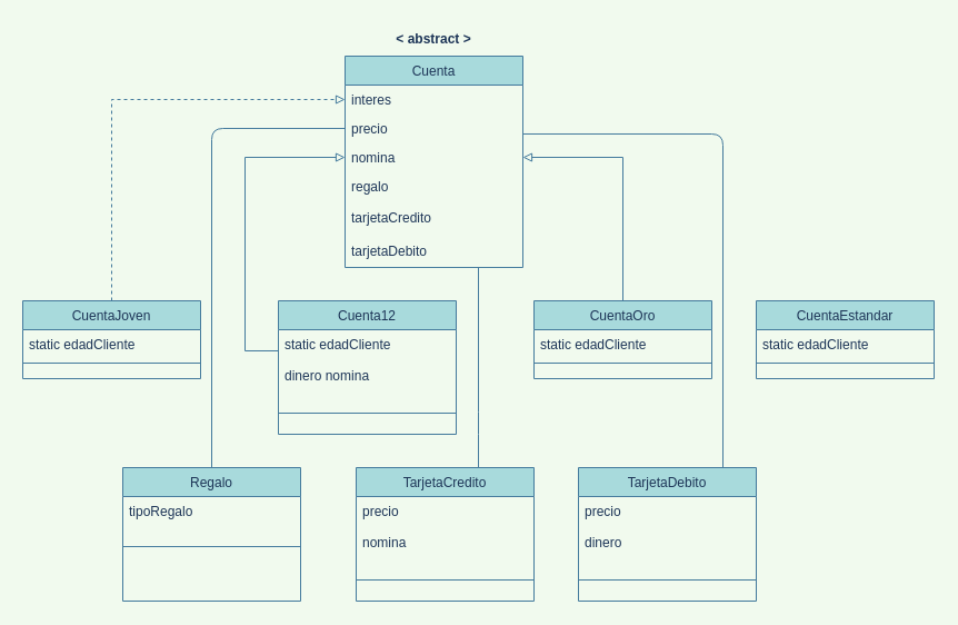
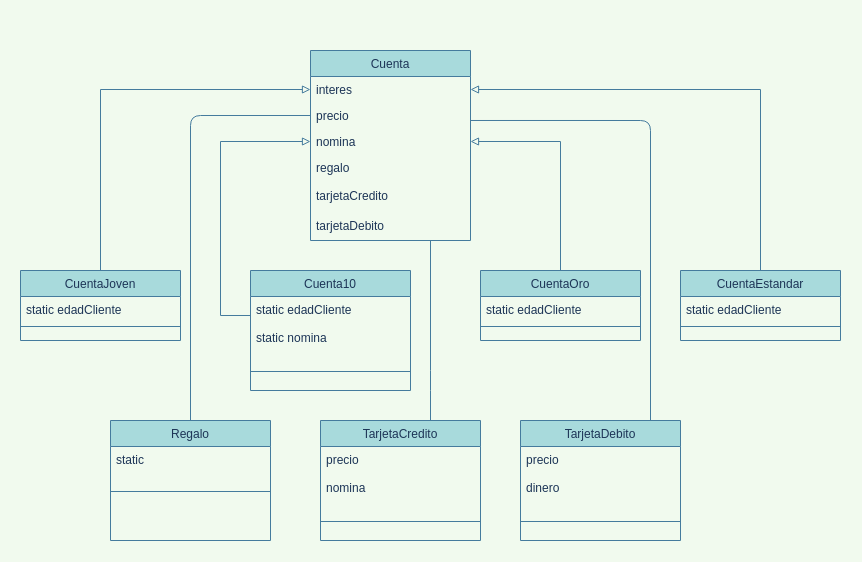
  <mxCell id="0" />
  <mxCell id="1" parent="0" />
  <mxCell id="2" value="Cuenta" style="swimlane;fontStyle=0;align=center;verticalAlign=top;childLayout=stackLayout;horizontal=1;startSize=26;horizontalStack=0;resizeParent=1;resizeLast=0;collapsible=1;marginBottom=0;rounded=0;shadow=0;strokeWidth=1;fillColor=#A8DADC;strokeColor=#457B9D;fontColor=#1D3557;" parent="1" vertex="1"><mxGeometry x="310" y="50" width="160" height="190" as="geometry"><mxRectangle x="230" y="140" width="160" height="26" as="alternateBounds" /></mxGeometry></mxCell>
  <mxCell id="3" value="interes" style="text;align=left;verticalAlign=top;spacingLeft=4;spacingRight=4;overflow=hidden;rotatable=0;points=[[0,0.5],[1,0.5]];portConstraint=eastwest;fontColor=#1D3557;" parent="2" vertex="1"><mxGeometry y="26" width="160" height="26" as="geometry" /></mxCell>
  <mxCell id="4" value="precio" style="text;align=left;verticalAlign=top;spacingLeft=4;spacingRight=4;overflow=hidden;rotatable=0;points=[[0,0.5],[1,0.5]];portConstraint=eastwest;rounded=0;shadow=0;html=0;fontColor=#1D3557;" parent="2" vertex="1"><mxGeometry y="52" width="160" height="26" as="geometry" /></mxCell>
  <mxCell id="5" value="nomina" style="text;align=left;verticalAlign=top;spacingLeft=4;spacingRight=4;overflow=hidden;rotatable=0;points=[[0,0.5],[1,0.5]];portConstraint=eastwest;rounded=0;shadow=0;html=0;fontColor=#1D3557;" parent="2" vertex="1"><mxGeometry y="78" width="160" height="26" as="geometry" /></mxCell>
  <mxCell id="6" value="regalo" style="text;align=left;verticalAlign=top;spacingLeft=4;spacingRight=4;overflow=hidden;rotatable=0;points=[[0,0.5],[1,0.5]];portConstraint=eastwest;rounded=0;shadow=0;html=0;fontColor=#1D3557;" vertex="1" parent="2"><mxGeometry y="104" width="160" height="26" as="geometry" /></mxCell>
  <mxCell id="7" value="tarjetaCredito" style="text;strokeColor=none;fillColor=none;align=left;verticalAlign=middle;spacingLeft=4;spacingRight=4;overflow=hidden;points=[[0,0.5],[1,0.5]];portConstraint=eastwest;rotatable=0;rounded=0;sketch=0;fontColor=#1D3557;" vertex="1" parent="2"><mxGeometry y="130" width="160" height="30" as="geometry" /></mxCell>
  <mxCell id="8" value="tarjetaDebito" style="text;strokeColor=none;fillColor=none;align=left;verticalAlign=middle;spacingLeft=4;spacingRight=4;overflow=hidden;points=[[0,0.5],[1,0.5]];portConstraint=eastwest;rotatable=0;rounded=0;sketch=0;fontColor=#1D3557;" vertex="1" parent="2"><mxGeometry y="160" width="160" height="30" as="geometry" /></mxCell>
  <mxCell id="9" style="edgeStyle=orthogonalEdgeStyle;rounded=0;orthogonalLoop=1;jettySize=auto;html=1;entryX=0;entryY=0.5;entryDx=0;entryDy=0;endArrow=block;endFill=0;labelBackgroundColor=#F1FAEE;strokeColor=#457B9D;fontColor=#1D3557;" edge="1" parent="1" source="10" target="5"><mxGeometry relative="1" as="geometry"><Array as="points"><mxPoint x="220" y="315" /><mxPoint x="220" y="141" /></Array></mxGeometry></mxCell>
- <mxCell id="10" value="Cuenta12" style="swimlane;fontStyle=0;align=center;verticalAlign=top;childLayout=stackLayout;horizontal=1;startSize=26;horizontalStack=0;resizeParent=1;resizeLast=0;collapsible=1;marginBottom=0;rounded=0;shadow=0;strokeWidth=1;fillColor=#A8DADC;strokeColor=#457B9D;fontColor=#1D3557;" parent="1" vertex="1"><mxGeometry x="250" y="270" width="160" height="120" as="geometry"><mxRectangle x="340" y="380" width="170" height="26" as="alternateBounds" /></mxGeometry></mxCell>
+ <mxCell id="10" value="Cuenta10" style="swimlane;fontStyle=0;align=center;verticalAlign=top;childLayout=stackLayout;horizontal=1;startSize=26;horizontalStack=0;resizeParent=1;resizeLast=0;collapsible=1;marginBottom=0;rounded=0;shadow=0;strokeWidth=1;fillColor=#A8DADC;strokeColor=#457B9D;fontColor=#1D3557;" parent="1" vertex="1"><mxGeometry x="250" y="270" width="160" height="120" as="geometry"><mxRectangle x="340" y="380" width="170" height="26" as="alternateBounds" /></mxGeometry></mxCell>
  <mxCell id="11" value="static edadCliente" style="text;align=left;verticalAlign=top;spacingLeft=4;spacingRight=4;overflow=hidden;rotatable=0;points=[[0,0.5],[1,0.5]];portConstraint=eastwest;fontColor=#1D3557;" parent="10" vertex="1"><mxGeometry y="26" width="160" height="26" as="geometry" /></mxCell>
- <mxCell id="12" value="dinero nomina" style="text;strokeColor=none;fillColor=none;align=left;verticalAlign=middle;spacingLeft=4;spacingRight=4;overflow=hidden;points=[[0,0.5],[1,0.5]];portConstraint=eastwest;rotatable=0;fontColor=#1D3557;" vertex="1" parent="10"><mxGeometry y="52" width="160" height="30" as="geometry" /></mxCell>
+ <mxCell id="12" value="static nomina" style="text;strokeColor=none;fillColor=none;align=left;verticalAlign=middle;spacingLeft=4;spacingRight=4;overflow=hidden;points=[[0,0.5],[1,0.5]];portConstraint=eastwest;rotatable=0;fontColor=#1D3557;" vertex="1" parent="10"><mxGeometry y="52" width="160" height="30" as="geometry" /></mxCell>
  <mxCell id="13" value="" style="line;html=1;strokeWidth=1;align=left;verticalAlign=middle;spacingTop=-1;spacingLeft=3;spacingRight=3;rotatable=0;labelPosition=right;points=[];portConstraint=eastwest;labelBackgroundColor=#F1FAEE;fillColor=#A8DADC;strokeColor=#457B9D;fontColor=#1D3557;" parent="10" vertex="1"><mxGeometry y="82" width="160" height="38" as="geometry" /></mxCell>
- <mxCell id="14" style="edgeStyle=orthogonalEdgeStyle;rounded=0;orthogonalLoop=1;jettySize=auto;html=1;entryX=0;entryY=0.5;entryDx=0;entryDy=0;endArrow=block;endFill=0;labelBackgroundColor=#F1FAEE;strokeColor=#457B9D;fontColor=#1D3557;dashed=1;" edge="1" parent="1" source="15" target="3"><mxGeometry relative="1" as="geometry" /></mxCell>
+ <mxCell id="14" style="edgeStyle=orthogonalEdgeStyle;rounded=0;orthogonalLoop=1;jettySize=auto;html=1;entryX=0;entryY=0.5;entryDx=0;entryDy=0;endArrow=block;endFill=0;labelBackgroundColor=#F1FAEE;strokeColor=#457B9D;fontColor=#1D3557;" edge="1" parent="1" source="15" target="3"><mxGeometry relative="1" as="geometry" /></mxCell>
  <mxCell id="15" value="CuentaJoven" style="swimlane;fontStyle=0;align=center;verticalAlign=top;childLayout=stackLayout;horizontal=1;startSize=26;horizontalStack=0;resizeParent=1;resizeLast=0;collapsible=1;marginBottom=0;rounded=0;shadow=0;strokeWidth=1;fillColor=#A8DADC;strokeColor=#457B9D;fontColor=#1D3557;" vertex="1" parent="1"><mxGeometry x="20" y="270" width="160" height="70" as="geometry"><mxRectangle x="340" y="380" width="170" height="26" as="alternateBounds" /></mxGeometry></mxCell>
  <mxCell id="16" value="static edadCliente" style="text;align=left;verticalAlign=top;spacingLeft=4;spacingRight=4;overflow=hidden;rotatable=0;points=[[0,0.5],[1,0.5]];portConstraint=eastwest;fontColor=#1D3557;" vertex="1" parent="15"><mxGeometry y="26" width="160" height="26" as="geometry" /></mxCell>
  <mxCell id="17" value="" style="line;html=1;strokeWidth=1;align=left;verticalAlign=middle;spacingTop=-1;spacingLeft=3;spacingRight=3;rotatable=0;labelPosition=right;points=[];portConstraint=eastwest;labelBackgroundColor=#F1FAEE;fillColor=#A8DADC;strokeColor=#457B9D;fontColor=#1D3557;" vertex="1" parent="15"><mxGeometry y="52" width="160" height="8" as="geometry" /></mxCell>
  <mxCell id="18" style="edgeStyle=orthogonalEdgeStyle;rounded=0;orthogonalLoop=1;jettySize=auto;html=1;entryX=1;entryY=0.5;entryDx=0;entryDy=0;endArrow=block;endFill=0;labelBackgroundColor=#F1FAEE;strokeColor=#457B9D;fontColor=#1D3557;" edge="1" parent="1" source="19" target="5"><mxGeometry relative="1" as="geometry" /></mxCell>
  <mxCell id="19" value="CuentaOro" style="swimlane;fontStyle=0;align=center;verticalAlign=top;childLayout=stackLayout;horizontal=1;startSize=26;horizontalStack=0;resizeParent=1;resizeLast=0;collapsible=1;marginBottom=0;rounded=0;shadow=0;strokeWidth=1;fillColor=#A8DADC;strokeColor=#457B9D;fontColor=#1D3557;" vertex="1" parent="1"><mxGeometry x="480" y="270" width="160" height="70" as="geometry"><mxRectangle x="340" y="380" width="170" height="26" as="alternateBounds" /></mxGeometry></mxCell>
  <mxCell id="20" value="static edadCliente" style="text;align=left;verticalAlign=top;spacingLeft=4;spacingRight=4;overflow=hidden;rotatable=0;points=[[0,0.5],[1,0.5]];portConstraint=eastwest;fontColor=#1D3557;" vertex="1" parent="19"><mxGeometry y="26" width="160" height="26" as="geometry" /></mxCell>
  <mxCell id="21" value="" style="line;html=1;strokeWidth=1;align=left;verticalAlign=middle;spacingTop=-1;spacingLeft=3;spacingRight=3;rotatable=0;labelPosition=right;points=[];portConstraint=eastwest;labelBackgroundColor=#F1FAEE;fillColor=#A8DADC;strokeColor=#457B9D;fontColor=#1D3557;" vertex="1" parent="19"><mxGeometry y="52" width="160" height="8" as="geometry" /></mxCell>
+ <mxCell id="22" style="edgeStyle=orthogonalEdgeStyle;rounded=0;orthogonalLoop=1;jettySize=auto;html=1;entryX=1;entryY=0.5;entryDx=0;entryDy=0;endArrow=block;endFill=0;labelBackgroundColor=#F1FAEE;strokeColor=#457B9D;fontColor=#1D3557;" edge="1" parent="1" source="23" target="3"><mxGeometry relative="1" as="geometry" /></mxCell>
  <mxCell id="23" value="CuentaEstandar" style="swimlane;fontStyle=0;align=center;verticalAlign=top;childLayout=stackLayout;horizontal=1;startSize=26;horizontalStack=0;resizeParent=1;resizeLast=0;collapsible=1;marginBottom=0;rounded=0;shadow=0;strokeWidth=1;fillColor=#A8DADC;strokeColor=#457B9D;fontColor=#1D3557;" vertex="1" parent="1"><mxGeometry x="680" y="270" width="160" height="70" as="geometry"><mxRectangle x="340" y="380" width="170" height="26" as="alternateBounds" /></mxGeometry></mxCell>
  <mxCell id="24" value="static edadCliente" style="text;align=left;verticalAlign=top;spacingLeft=4;spacingRight=4;overflow=hidden;rotatable=0;points=[[0,0.5],[1,0.5]];portConstraint=eastwest;fontColor=#1D3557;" vertex="1" parent="23"><mxGeometry y="26" width="160" height="26" as="geometry" /></mxCell>
  <mxCell id="25" value="" style="line;html=1;strokeWidth=1;align=left;verticalAlign=middle;spacingTop=-1;spacingLeft=3;spacingRight=3;rotatable=0;labelPosition=right;points=[];portConstraint=eastwest;labelBackgroundColor=#F1FAEE;fillColor=#A8DADC;strokeColor=#457B9D;fontColor=#1D3557;" vertex="1" parent="23"><mxGeometry y="52" width="160" height="8" as="geometry" /></mxCell>
  <mxCell id="26" value="&lt;br&gt;" style="text;html=1;align=center;verticalAlign=middle;resizable=0;points=[];autosize=1;strokeColor=none;fillColor=none;fontColor=#1D3557;" vertex="1" parent="1"><mxGeometry x="260" y="105" width="20" height="30" as="geometry" /></mxCell>
- <mxCell id="27" value="&lt;b&gt;&amp;lt; abstract &amp;gt;&lt;/b&gt;" style="text;html=1;strokeColor=none;fillColor=none;align=center;verticalAlign=middle;whiteSpace=wrap;rounded=0;sketch=0;fontColor=#1D3557;" vertex="1" parent="1"><mxGeometry x="310" y="20" width="160" height="30" as="geometry" /></mxCell>
  <mxCell id="28" style="edgeStyle=orthogonalEdgeStyle;curved=0;rounded=1;sketch=0;orthogonalLoop=1;jettySize=auto;html=1;entryX=1;entryY=0.692;entryDx=0;entryDy=0;fontColor=#1D3557;endArrow=none;endFill=0;strokeColor=#457B9D;fillColor=#A8DADC;entryPerimeter=0;" edge="1" parent="1" source="29" target="4"><mxGeometry relative="1" as="geometry"><Array as="points"><mxPoint x="650" y="120" /></Array></mxGeometry></mxCell>
  <mxCell id="29" value="TarjetaDebito" style="swimlane;fontStyle=0;align=center;verticalAlign=top;childLayout=stackLayout;horizontal=1;startSize=26;horizontalStack=0;resizeParent=1;resizeLast=0;collapsible=1;marginBottom=0;rounded=0;shadow=0;strokeWidth=1;fillColor=#A8DADC;strokeColor=#457B9D;fontColor=#1D3557;" vertex="1" parent="1"><mxGeometry x="520" y="420" width="160" height="120" as="geometry"><mxRectangle x="340" y="380" width="170" height="26" as="alternateBounds" /></mxGeometry></mxCell>
  <mxCell id="30" value="precio" style="text;align=left;verticalAlign=top;spacingLeft=4;spacingRight=4;overflow=hidden;rotatable=0;points=[[0,0.5],[1,0.5]];portConstraint=eastwest;fontColor=#1D3557;" vertex="1" parent="29"><mxGeometry y="26" width="160" height="26" as="geometry" /></mxCell>
  <mxCell id="31" value="dinero" style="text;strokeColor=none;fillColor=none;align=left;verticalAlign=middle;spacingLeft=4;spacingRight=4;overflow=hidden;points=[[0,0.5],[1,0.5]];portConstraint=eastwest;rotatable=0;fontColor=#1D3557;" vertex="1" parent="29"><mxGeometry y="52" width="160" height="30" as="geometry" /></mxCell>
  <mxCell id="32" value="" style="line;html=1;strokeWidth=1;align=left;verticalAlign=middle;spacingTop=-1;spacingLeft=3;spacingRight=3;rotatable=0;labelPosition=right;points=[];portConstraint=eastwest;labelBackgroundColor=#F1FAEE;fillColor=#A8DADC;strokeColor=#457B9D;fontColor=#1D3557;" vertex="1" parent="29"><mxGeometry y="82" width="160" height="38" as="geometry" /></mxCell>
  <mxCell id="33" style="edgeStyle=orthogonalEdgeStyle;curved=0;rounded=1;sketch=0;orthogonalLoop=1;jettySize=auto;html=1;fontColor=#1D3557;endArrow=none;endFill=0;strokeColor=#457B9D;fillColor=#A8DADC;entryX=0.75;entryY=1;entryDx=0;entryDy=0;" edge="1" parent="1" source="34" target="2"><mxGeometry relative="1" as="geometry"><mxPoint x="410" y="370" as="targetPoint" /><Array as="points"><mxPoint x="430" y="380" /><mxPoint x="430" y="380" /></Array></mxGeometry></mxCell>
  <mxCell id="34" value="TarjetaCredito" style="swimlane;fontStyle=0;align=center;verticalAlign=top;childLayout=stackLayout;horizontal=1;startSize=26;horizontalStack=0;resizeParent=1;resizeLast=0;collapsible=1;marginBottom=0;rounded=0;shadow=0;strokeWidth=1;fillColor=#A8DADC;strokeColor=#457B9D;fontColor=#1D3557;" vertex="1" parent="1"><mxGeometry x="320" y="420" width="160" height="120" as="geometry"><mxRectangle x="340" y="380" width="170" height="26" as="alternateBounds" /></mxGeometry></mxCell>
  <mxCell id="35" value="precio" style="text;align=left;verticalAlign=top;spacingLeft=4;spacingRight=4;overflow=hidden;rotatable=0;points=[[0,0.5],[1,0.5]];portConstraint=eastwest;fontColor=#1D3557;" vertex="1" parent="34"><mxGeometry y="26" width="160" height="26" as="geometry" /></mxCell>
  <mxCell id="36" value="nomina" style="text;strokeColor=none;fillColor=none;align=left;verticalAlign=middle;spacingLeft=4;spacingRight=4;overflow=hidden;points=[[0,0.5],[1,0.5]];portConstraint=eastwest;rotatable=0;fontColor=#1D3557;" vertex="1" parent="34"><mxGeometry y="52" width="160" height="30" as="geometry" /></mxCell>
  <mxCell id="37" value="" style="line;html=1;strokeWidth=1;align=left;verticalAlign=middle;spacingTop=-1;spacingLeft=3;spacingRight=3;rotatable=0;labelPosition=right;points=[];portConstraint=eastwest;labelBackgroundColor=#F1FAEE;fillColor=#A8DADC;strokeColor=#457B9D;fontColor=#1D3557;" vertex="1" parent="34"><mxGeometry y="82" width="160" height="38" as="geometry" /></mxCell>
  <mxCell id="38" style="edgeStyle=orthogonalEdgeStyle;curved=0;rounded=1;sketch=0;orthogonalLoop=1;jettySize=auto;html=1;entryX=0;entryY=0.5;entryDx=0;entryDy=0;fontColor=#1D3557;strokeColor=#457B9D;fillColor=#A8DADC;endArrow=none;endFill=0;" edge="1" parent="1" source="39" target="4"><mxGeometry relative="1" as="geometry" /></mxCell>
  <mxCell id="39" value="Regalo" style="swimlane;fontStyle=0;align=center;verticalAlign=top;childLayout=stackLayout;horizontal=1;startSize=26;horizontalStack=0;resizeParent=1;resizeLast=0;collapsible=1;marginBottom=0;rounded=0;shadow=0;strokeWidth=1;fillColor=#A8DADC;strokeColor=#457B9D;fontColor=#1D3557;" vertex="1" parent="1"><mxGeometry x="110" y="420" width="160" height="120" as="geometry"><mxRectangle x="340" y="380" width="170" height="26" as="alternateBounds" /></mxGeometry></mxCell>
- <mxCell id="40" value="tipoRegalo" style="text;align=left;verticalAlign=top;spacingLeft=4;spacingRight=4;overflow=hidden;rotatable=0;points=[[0,0.5],[1,0.5]];portConstraint=eastwest;fontColor=#1D3557;" vertex="1" parent="39"><mxGeometry y="26" width="160" height="26" as="geometry" /></mxCell>
+ <mxCell id="40" value="static" style="text;align=left;verticalAlign=top;spacingLeft=4;spacingRight=4;overflow=hidden;rotatable=0;points=[[0,0.5],[1,0.5]];portConstraint=eastwest;fontColor=#1D3557;" vertex="1" parent="39"><mxGeometry y="26" width="160" height="26" as="geometry" /></mxCell>
  <mxCell id="41" value="" style="line;html=1;strokeWidth=1;align=left;verticalAlign=middle;spacingTop=-1;spacingLeft=3;spacingRight=3;rotatable=0;labelPosition=right;points=[];portConstraint=eastwest;labelBackgroundColor=#F1FAEE;fillColor=#A8DADC;strokeColor=#457B9D;fontColor=#1D3557;" vertex="1" parent="39"><mxGeometry y="52" width="160" height="38" as="geometry" /></mxCell>
